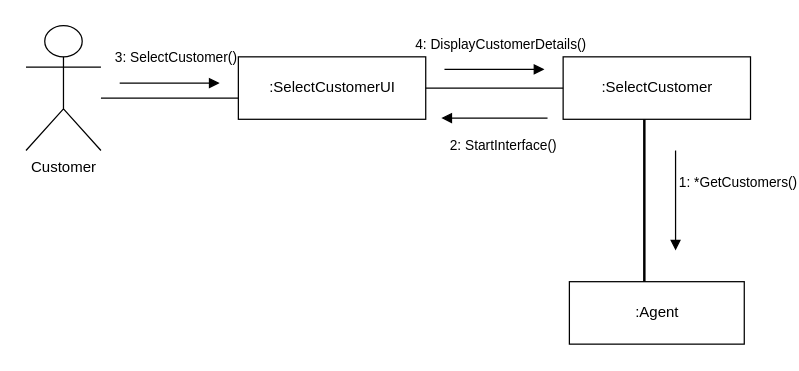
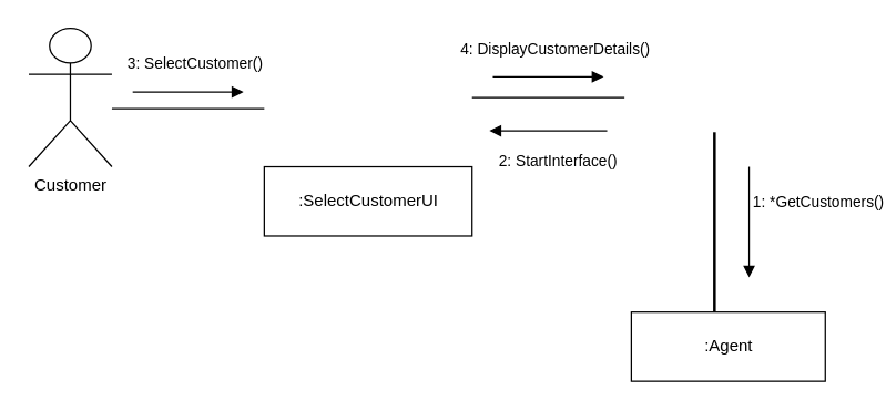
  <mxCell id="0" />
  <mxCell id="1" parent="0" />
- <mxCell id="2" value=":SelectCustomerUI" style="html=1;" vertex="1" parent="1"><mxGeometry x="190" y="45" width="150" height="50" as="geometry" /></mxCell>
- <mxCell id="3" value=":SelectCustomer" style="html=1;" vertex="1" parent="1"><mxGeometry x="450" y="45" width="150" height="50" as="geometry" /></mxCell>
+ <mxCell id="2" value=":SelectCustomerUI" style="html=1;" vertex="1" parent="1"><mxGeometry x="190" y="120" width="150" height="50" as="geometry" /></mxCell>
  <mxCell id="4" value=":Agent" style="html=1;" vertex="1" parent="1"><mxGeometry x="455" y="225" width="140" height="50" as="geometry" /></mxCell>
  <mxCell id="5" value="" style="line;strokeWidth=1;fillColor=none;align=left;verticalAlign=middle;spacingTop=-1;spacingLeft=3;spacingRight=3;rotatable=0;labelPosition=right;points=[];portConstraint=eastwest;strokeColor=inherit;" vertex="1" parent="1"><mxGeometry x="340" y="66" width="110" height="8" as="geometry" /></mxCell>
  <mxCell id="6" value="" style="line;strokeWidth=2;direction=south;html=1;" vertex="1" parent="1"><mxGeometry x="510" y="95" width="10" height="130" as="geometry" /></mxCell>
  <mxCell id="7" value="Customer" style="shape=umlActor;verticalLabelPosition=bottom;verticalAlign=top;html=1;" vertex="1" parent="1"><mxGeometry x="20" y="20" width="60" height="100" as="geometry" /></mxCell>
  <mxCell id="8" value="" style="line;strokeWidth=1;fillColor=none;align=left;verticalAlign=middle;spacingTop=-1;spacingLeft=3;spacingRight=3;rotatable=0;labelPosition=right;points=[];portConstraint=eastwest;strokeColor=inherit;" vertex="1" parent="1"><mxGeometry x="80" y="74" width="110" height="8" as="geometry" /></mxCell>
  <mxCell id="9" value="3: SelectCustomer()" style="html=1;verticalAlign=bottom;endArrow=block;rounded=0;" edge="1" parent="1"><mxGeometry x="0.125" y="11" width="80" relative="1" as="geometry"><mxPoint x="95" y="66" as="sourcePoint" /><mxPoint x="175" y="66" as="targetPoint" /><mxPoint as="offset" /></mxGeometry></mxCell>
  <mxCell id="10" value="4: DisplayCustomerDetails()" style="html=1;verticalAlign=bottom;endArrow=block;rounded=0;" edge="1" parent="1"><mxGeometry x="0.125" y="11" width="80" relative="1" as="geometry"><mxPoint x="355" y="55" as="sourcePoint" /><mxPoint x="435" y="55" as="targetPoint" /><mxPoint as="offset" /></mxGeometry></mxCell>
  <mxCell id="11" value="2: StartInterface()" style="html=1;verticalAlign=bottom;endArrow=block;rounded=0;" edge="1" parent="1"><mxGeometry x="-0.118" y="31" width="80" relative="1" as="geometry"><mxPoint x="437.5" y="94" as="sourcePoint" /><mxPoint x="352.5" y="94" as="targetPoint" /><mxPoint x="1" as="offset" /></mxGeometry></mxCell>
  <mxCell id="12" value="1: *GetCustomers()" style="html=1;verticalAlign=bottom;endArrow=block;rounded=0;" edge="1" parent="1"><mxGeometry x="-0.125" y="50" width="80" relative="1" as="geometry"><mxPoint x="540" y="120" as="sourcePoint" /><mxPoint x="540" y="200" as="targetPoint" /><mxPoint as="offset" /></mxGeometry></mxCell>
